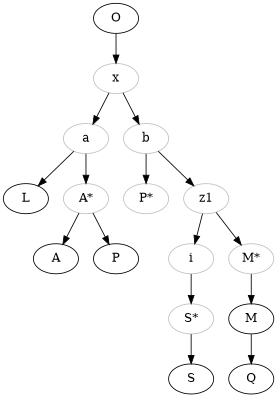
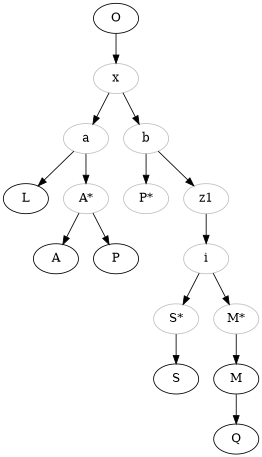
  digraph {
    node [color=grey]
    O [color=black]
    x
    a
    b
    L [color=""]
    n6 [label="A*"]
    n7 [label="P*"]
    z1
    A [color=""]
    P [color=""]
    i
    n12 [label="S*"]
    n13 [label="M*"]
    S [color=""]
    M [color=""]
    Q [color=""]
    O -> x
    x -> a
    x -> b
    a -> L
    a -> n6
    b -> n7
    b -> z1
    n6 -> A
    n6 -> P
    z1 -> i
    i -> n12
-   z1 -> n13
+   i -> n13
    n12 -> S
    n13 -> M
    M -> Q
  }
